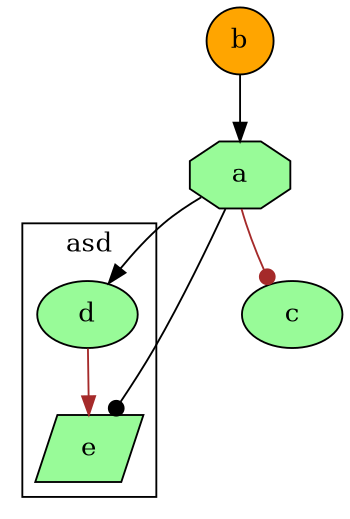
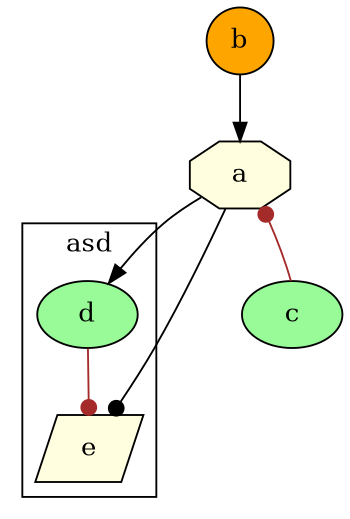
  digraph {
    node [fillcolor=palegreen shape=ellipse style=filled]
    edge [arrowhead=dot color=black]
    d
-   e [shape=parallelogram]
-   a [shape=octagon]
+   e [fillcolor=lightyellow shape=parallelogram]
+   a [fillcolor=lightyellow shape=octagon]
    c
    b [fillcolor=orange shape=circle]
    subgraph cluster_1 {
      label=asd
      d
      e
    }
-   d -> e [arrowhead=normal color=brown]
+   d -> e [color=brown]
    a -> d [arrowhead=normal]
    a -> e
-   a -> c [color=brown]
+   c -> a [color=brown]
    b -> a [arrowhead=normal]
  }
